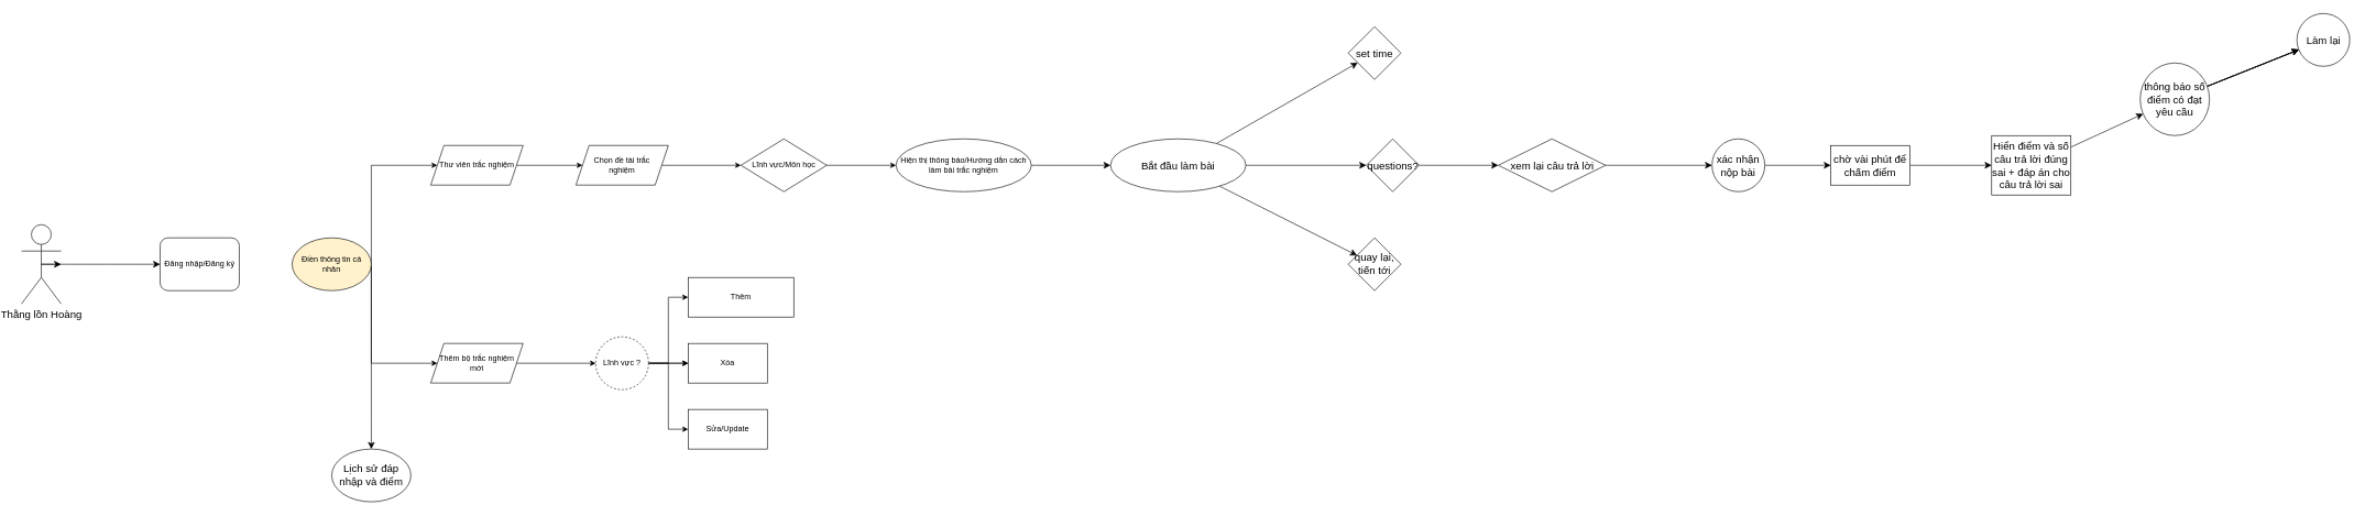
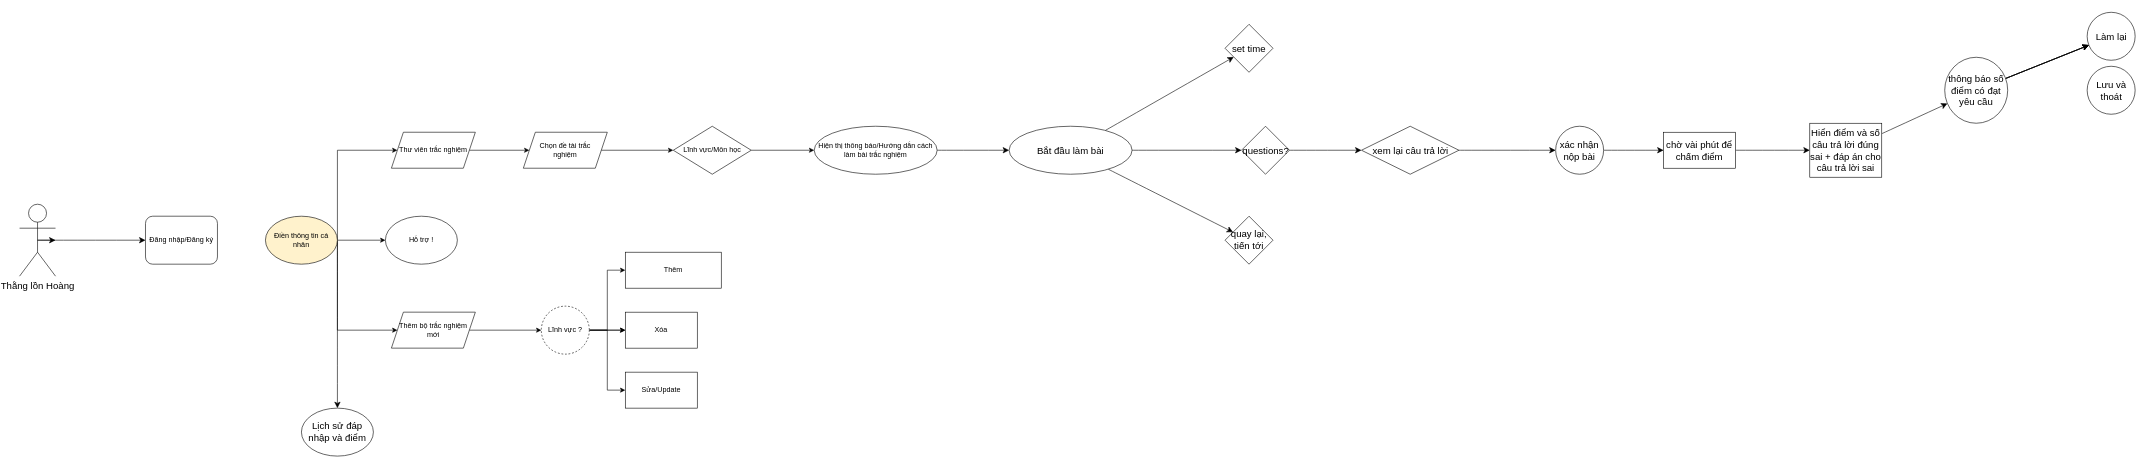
  <mxCell id="0" />
  <mxCell id="1" parent="0" />
  <mxCell id="2" value="Đăng nhập/Đăng ký" style="rounded=1;whiteSpace=wrap;html=1;" parent="1" vertex="1"><mxGeometry x="230" y="360" width="120" height="80" as="geometry" /></mxCell>
  <mxCell id="3" style="edgeStyle=orthogonalEdgeStyle;rounded=0;orthogonalLoop=1;jettySize=auto;html=1;exitX=1;exitY=0.5;exitDx=0;exitDy=0;entryX=0;entryY=0.5;entryDx=0;entryDy=0;" parent="1" source="7" target="9" edge="1"><mxGeometry relative="1" as="geometry"><Array as="points"><mxPoint x="550" y="250" /></Array></mxGeometry></mxCell>
  <mxCell id="4" style="edgeStyle=orthogonalEdgeStyle;rounded=0;orthogonalLoop=1;jettySize=auto;html=1;exitX=1;exitY=0.5;exitDx=0;exitDy=0;entryX=0;entryY=0.5;entryDx=0;entryDy=0;" parent="1" source="7" target="11" edge="1"><mxGeometry relative="1" as="geometry"><Array as="points"><mxPoint x="550" y="550" /><mxPoint x="650" y="550" /></Array></mxGeometry></mxCell>
+ <mxCell id="5" value="" style="edgeStyle=orthogonalEdgeStyle;rounded=0;orthogonalLoop=1;jettySize=auto;html=1;" parent="1" source="7" target="19" edge="1"><mxGeometry relative="1" as="geometry" /></mxCell>
  <mxCell id="6" style="edgeStyle=none;curved=1;rounded=0;orthogonalLoop=1;jettySize=auto;html=1;exitX=1;exitY=0.5;exitDx=0;exitDy=0;fontSize=12;startSize=8;endSize=8;" edge="1" parent="1" source="7"><mxGeometry relative="1" as="geometry"><mxPoint x="550" y="680" as="targetPoint" /></mxGeometry></mxCell>
  <mxCell id="7" value="Điền thông tin cá nhân" style="ellipse;whiteSpace=wrap;html=1;rounded=1;fillColor=#fff2cc;" parent="1" vertex="1"><mxGeometry x="430" y="360" width="120" height="80" as="geometry" /></mxCell>
  <mxCell id="8" value="" style="edgeStyle=orthogonalEdgeStyle;rounded=0;orthogonalLoop=1;jettySize=auto;html=1;" parent="1" source="9" target="13" edge="1"><mxGeometry relative="1" as="geometry" /></mxCell>
  <mxCell id="9" value="Thư viên trắc nghiệm" style="shape=parallelogram;perimeter=parallelogramPerimeter;whiteSpace=wrap;html=1;fixedSize=1;" parent="1" vertex="1"><mxGeometry x="640" y="220" width="140" height="60" as="geometry" /></mxCell>
  <mxCell id="10" value="" style="edgeStyle=orthogonalEdgeStyle;rounded=0;orthogonalLoop=1;jettySize=auto;html=1;" parent="1" source="11" target="18" edge="1"><mxGeometry relative="1" as="geometry" /></mxCell>
  <mxCell id="11" value="Thêm bộ trắc nghiệm&lt;br&gt;mới" style="shape=parallelogram;perimeter=parallelogramPerimeter;whiteSpace=wrap;html=1;fixedSize=1;" parent="1" vertex="1"><mxGeometry x="640" y="520" width="140" height="60" as="geometry" /></mxCell>
  <mxCell id="12" value="" style="edgeStyle=orthogonalEdgeStyle;rounded=0;orthogonalLoop=1;jettySize=auto;html=1;" parent="1" source="13" target="21" edge="1"><mxGeometry relative="1" as="geometry" /></mxCell>
  <mxCell id="13" value="Chọn đề tài trắc &lt;br&gt;nghiệm" style="shape=parallelogram;perimeter=parallelogramPerimeter;whiteSpace=wrap;html=1;fixedSize=1;" parent="1" vertex="1"><mxGeometry x="860" y="220" width="140" height="60" as="geometry" /></mxCell>
  <mxCell id="14" style="edgeStyle=orthogonalEdgeStyle;rounded=0;orthogonalLoop=1;jettySize=auto;html=1;exitX=1;exitY=0.5;exitDx=0;exitDy=0;entryX=0;entryY=0.5;entryDx=0;entryDy=0;" parent="1" source="18" target="24" edge="1"><mxGeometry relative="1" as="geometry" /></mxCell>
  <mxCell id="15" value="" style="edgeStyle=orthogonalEdgeStyle;rounded=0;orthogonalLoop=1;jettySize=auto;html=1;" parent="1" source="18" target="25" edge="1"><mxGeometry relative="1" as="geometry" /></mxCell>
  <mxCell id="16" value="" style="edgeStyle=orthogonalEdgeStyle;rounded=0;orthogonalLoop=1;jettySize=auto;html=1;" parent="1" source="18" target="25" edge="1"><mxGeometry relative="1" as="geometry" /></mxCell>
  <mxCell id="17" style="edgeStyle=orthogonalEdgeStyle;rounded=0;orthogonalLoop=1;jettySize=auto;html=1;exitX=1;exitY=0.5;exitDx=0;exitDy=0;entryX=0;entryY=0.5;entryDx=0;entryDy=0;" parent="1" source="18" target="26" edge="1"><mxGeometry relative="1" as="geometry" /></mxCell>
  <mxCell id="18" value="Lĩnh vực ?" style="ellipse;whiteSpace=wrap;html=1;dashed=1;" parent="1" vertex="1"><mxGeometry x="890" y="510" width="80" height="80" as="geometry" /></mxCell>
+ <mxCell id="19" value="Hỗ trợ !" style="ellipse;whiteSpace=wrap;html=1;rounded=1;" parent="1" vertex="1"><mxGeometry x="630" y="360" width="120" height="80" as="geometry" /></mxCell>
  <mxCell id="20" value="" style="edgeStyle=orthogonalEdgeStyle;rounded=0;orthogonalLoop=1;jettySize=auto;html=1;" parent="1" source="21" target="23" edge="1"><mxGeometry relative="1" as="geometry" /></mxCell>
  <mxCell id="21" value="Lĩnh vực/Môn học" style="rhombus;whiteSpace=wrap;html=1;" parent="1" vertex="1"><mxGeometry x="1110" y="210" width="130" height="80" as="geometry" /></mxCell>
  <mxCell id="22" value="" style="edgeStyle=none;curved=1;rounded=0;orthogonalLoop=1;jettySize=auto;html=1;fontSize=12;startSize=8;endSize=8;" edge="1" parent="1" source="23" target="30"><mxGeometry relative="1" as="geometry" /></mxCell>
  <mxCell id="23" value="Hiện thị thông báo/Hướng dẫn cách làm bài trắc nghiệm" style="ellipse;whiteSpace=wrap;html=1;" parent="1" vertex="1"><mxGeometry x="1345" y="210" width="205" height="80" as="geometry" /></mxCell>
  <mxCell id="24" value="Thêm" style="whiteSpace=wrap;html=1;" parent="1" vertex="1"><mxGeometry x="1030" y="420" width="160" height="60" as="geometry" /></mxCell>
  <mxCell id="25" value="Xóa" style="whiteSpace=wrap;html=1;" parent="1" vertex="1"><mxGeometry x="1030" y="520" width="120" height="60" as="geometry" /></mxCell>
  <mxCell id="26" value="Sửa/Update" style="whiteSpace=wrap;html=1;" parent="1" vertex="1"><mxGeometry x="1030" y="620" width="120" height="60" as="geometry" /></mxCell>
  <mxCell id="27" value="" style="edgeStyle=none;curved=1;rounded=0;orthogonalLoop=1;jettySize=auto;html=1;fontSize=12;startSize=8;endSize=8;" edge="1" parent="1" source="30" target="31"><mxGeometry relative="1" as="geometry" /></mxCell>
  <mxCell id="28" value="" style="edgeStyle=none;curved=1;rounded=0;orthogonalLoop=1;jettySize=auto;html=1;fontSize=12;startSize=8;endSize=8;" edge="1" parent="1" source="30" target="33"><mxGeometry relative="1" as="geometry" /></mxCell>
  <mxCell id="29" value="" style="edgeStyle=none;curved=1;rounded=0;orthogonalLoop=1;jettySize=auto;html=1;fontSize=12;startSize=8;endSize=8;" edge="1" parent="1" source="30" target="34"><mxGeometry relative="1" as="geometry" /></mxCell>
  <mxCell id="30" value="&lt;font style=&quot;font-size: 16px;&quot;&gt;Bắt đầu làm bài&lt;/font&gt;" style="ellipse;whiteSpace=wrap;html=1;fontSize=16;" vertex="1" parent="1"><mxGeometry x="1670" y="210" width="205" height="80" as="geometry" /></mxCell>
  <mxCell id="31" value="set time" style="rhombus;whiteSpace=wrap;html=1;fontSize=16;" vertex="1" parent="1"><mxGeometry x="2030" y="40" width="80" height="80" as="geometry" /></mxCell>
  <mxCell id="32" value="" style="edgeStyle=none;curved=1;rounded=0;orthogonalLoop=1;jettySize=auto;html=1;fontSize=12;startSize=8;endSize=8;" edge="1" parent="1" source="33" target="36"><mxGeometry relative="1" as="geometry" /></mxCell>
  <mxCell id="33" value="questions?" style="rhombus;whiteSpace=wrap;html=1;fontSize=16;" vertex="1" parent="1"><mxGeometry x="2057.5" y="210" width="80" height="80" as="geometry" /></mxCell>
  <mxCell id="34" value="quay lại, tiến tới" style="rhombus;whiteSpace=wrap;html=1;fontSize=16;" vertex="1" parent="1"><mxGeometry x="2030" y="360" width="80" height="80" as="geometry" /></mxCell>
  <mxCell id="35" value="" style="edgeStyle=none;curved=1;rounded=0;orthogonalLoop=1;jettySize=auto;html=1;fontSize=12;startSize=8;endSize=8;" edge="1" parent="1" source="36" target="38"><mxGeometry relative="1" as="geometry" /></mxCell>
  <mxCell id="36" value="xem lại câu trả lời" style="rhombus;whiteSpace=wrap;html=1;fontSize=16;" vertex="1" parent="1"><mxGeometry x="2257.5" y="210" width="162.5" height="80" as="geometry" /></mxCell>
  <mxCell id="37" value="" style="edgeStyle=none;curved=1;rounded=0;orthogonalLoop=1;jettySize=auto;html=1;fontSize=12;startSize=8;endSize=8;" edge="1" parent="1" source="38" target="40"><mxGeometry relative="1" as="geometry" /></mxCell>
  <mxCell id="38" value="xác nhận nộp bài" style="ellipse;whiteSpace=wrap;html=1;fontSize=16;" vertex="1" parent="1"><mxGeometry x="2581.25" y="210" width="80" height="80" as="geometry" /></mxCell>
  <mxCell id="39" value="" style="edgeStyle=none;curved=1;rounded=0;orthogonalLoop=1;jettySize=auto;html=1;fontSize=12;startSize=8;endSize=8;" edge="1" parent="1" source="40" target="42"><mxGeometry relative="1" as="geometry" /></mxCell>
  <mxCell id="40" value="chờ vài phút để chấm điểm" style="whiteSpace=wrap;html=1;fontSize=16;" vertex="1" parent="1"><mxGeometry x="2761.25" y="220" width="120" height="60" as="geometry" /></mxCell>
  <mxCell id="41" value="" style="edgeStyle=none;curved=1;rounded=0;orthogonalLoop=1;jettySize=auto;html=1;fontSize=12;startSize=8;endSize=8;" edge="1" parent="1" source="42" target="47"><mxGeometry relative="1" as="geometry" /></mxCell>
  <mxCell id="42" value="Hiển điểm và số câu trả lời đúng sai + đáp án cho câu trả lời sai" style="whiteSpace=wrap;html=1;fontSize=16;" vertex="1" parent="1"><mxGeometry x="3005" y="205" width="120" height="90" as="geometry" /></mxCell>
  <mxCell id="43" value="" style="edgeStyle=none;curved=1;rounded=0;orthogonalLoop=1;jettySize=auto;html=1;fontSize=12;startSize=8;endSize=8;" edge="1" parent="1" source="47" target="48"><mxGeometry relative="1" as="geometry" /></mxCell>
  <mxCell id="44" value="" style="edgeStyle=none;curved=1;rounded=0;orthogonalLoop=1;jettySize=auto;html=1;fontSize=12;startSize=8;endSize=8;" edge="1" parent="1" source="47" target="48"><mxGeometry relative="1" as="geometry" /></mxCell>
  <mxCell id="45" value="" style="edgeStyle=none;curved=1;rounded=0;orthogonalLoop=1;jettySize=auto;html=1;fontSize=12;startSize=8;endSize=8;" edge="1" parent="1" source="47" target="48"><mxGeometry relative="1" as="geometry" /></mxCell>
  <mxCell id="46" value="" style="edgeStyle=none;curved=1;rounded=0;orthogonalLoop=1;jettySize=auto;html=1;fontSize=12;startSize=8;endSize=8;" edge="1" parent="1" source="47" target="48"><mxGeometry relative="1" as="geometry" /></mxCell>
  <mxCell id="47" value="thông báo số điểm có đạt yêu cầu" style="ellipse;whiteSpace=wrap;html=1;fontSize=16;" vertex="1" parent="1"><mxGeometry x="3230" y="95" width="105" height="110" as="geometry" /></mxCell>
  <mxCell id="48" value="Làm lại" style="ellipse;whiteSpace=wrap;html=1;fontSize=16;" vertex="1" parent="1"><mxGeometry x="3467.5" y="20" width="80" height="80" as="geometry" /></mxCell>
+ <mxCell id="49" value="Lưu và thoát" style="ellipse;whiteSpace=wrap;html=1;fontSize=16;" vertex="1" parent="1"><mxGeometry x="3467.5" y="110" width="80" height="80" as="geometry" /></mxCell>
  <mxCell id="50" style="edgeStyle=none;curved=1;rounded=0;orthogonalLoop=1;jettySize=auto;html=1;exitX=0.5;exitY=0.5;exitDx=0;exitDy=0;exitPerimeter=0;entryX=0;entryY=0.5;entryDx=0;entryDy=0;fontSize=12;startSize=8;endSize=8;" edge="1" parent="1" source="51" target="2"><mxGeometry relative="1" as="geometry" /></mxCell>
  <mxCell id="51" value="Thằng lồn Hoàng" style="shape=umlActor;verticalLabelPosition=bottom;verticalAlign=top;html=1;outlineConnect=0;fontSize=16;" vertex="1" parent="1"><mxGeometry x="20" y="340" width="60" height="120" as="geometry" /></mxCell>
  <mxCell id="52" style="edgeStyle=none;curved=1;rounded=0;orthogonalLoop=1;jettySize=auto;html=1;exitX=0.5;exitY=0.5;exitDx=0;exitDy=0;exitPerimeter=0;fontSize=12;startSize=8;endSize=8;" edge="1" parent="1" source="51" target="51"><mxGeometry relative="1" as="geometry" /></mxCell>
  <mxCell id="53" value="Lịch sử đáp nhập và điểm" style="ellipse;whiteSpace=wrap;html=1;fontSize=16;" vertex="1" parent="1"><mxGeometry x="490" y="680" width="120" height="80" as="geometry" /></mxCell>
